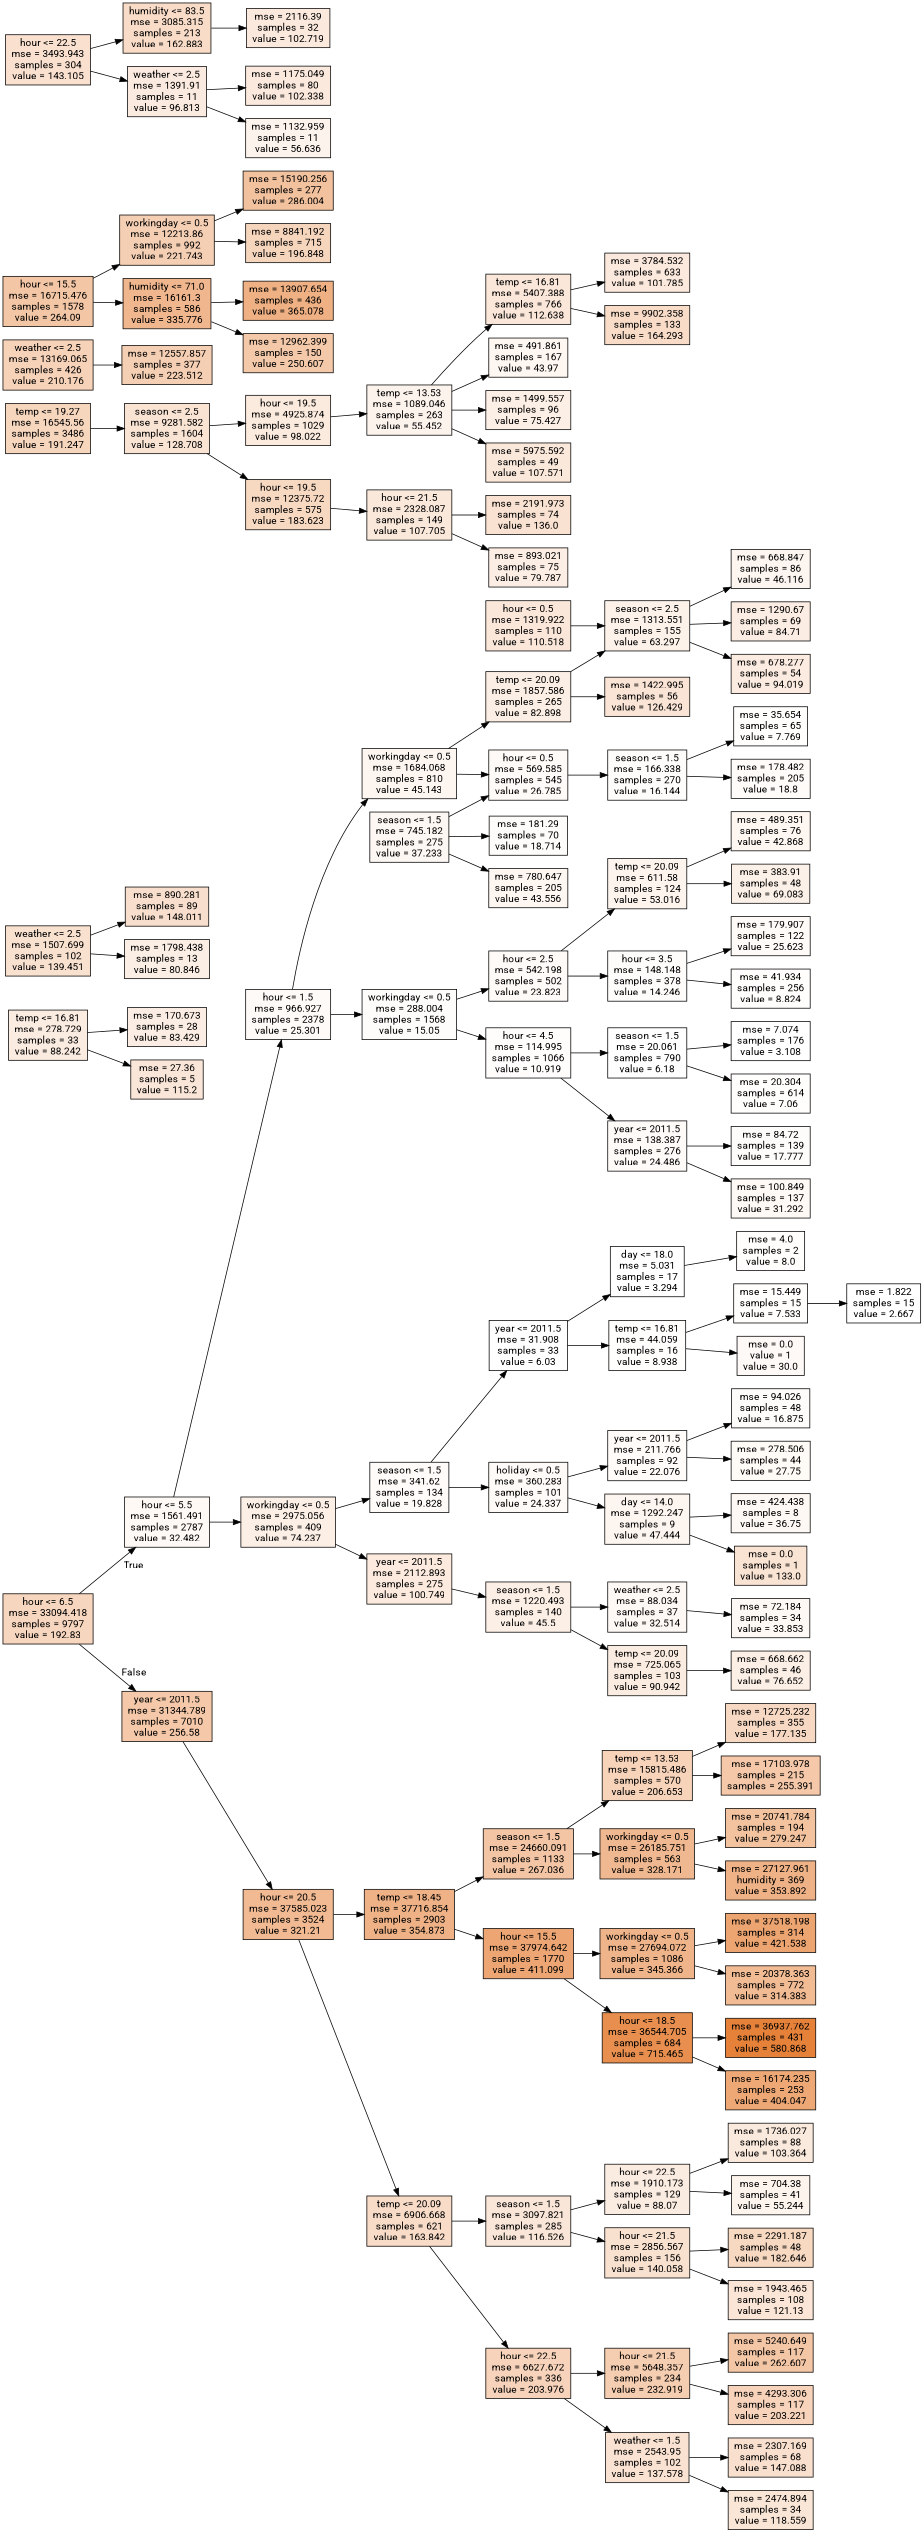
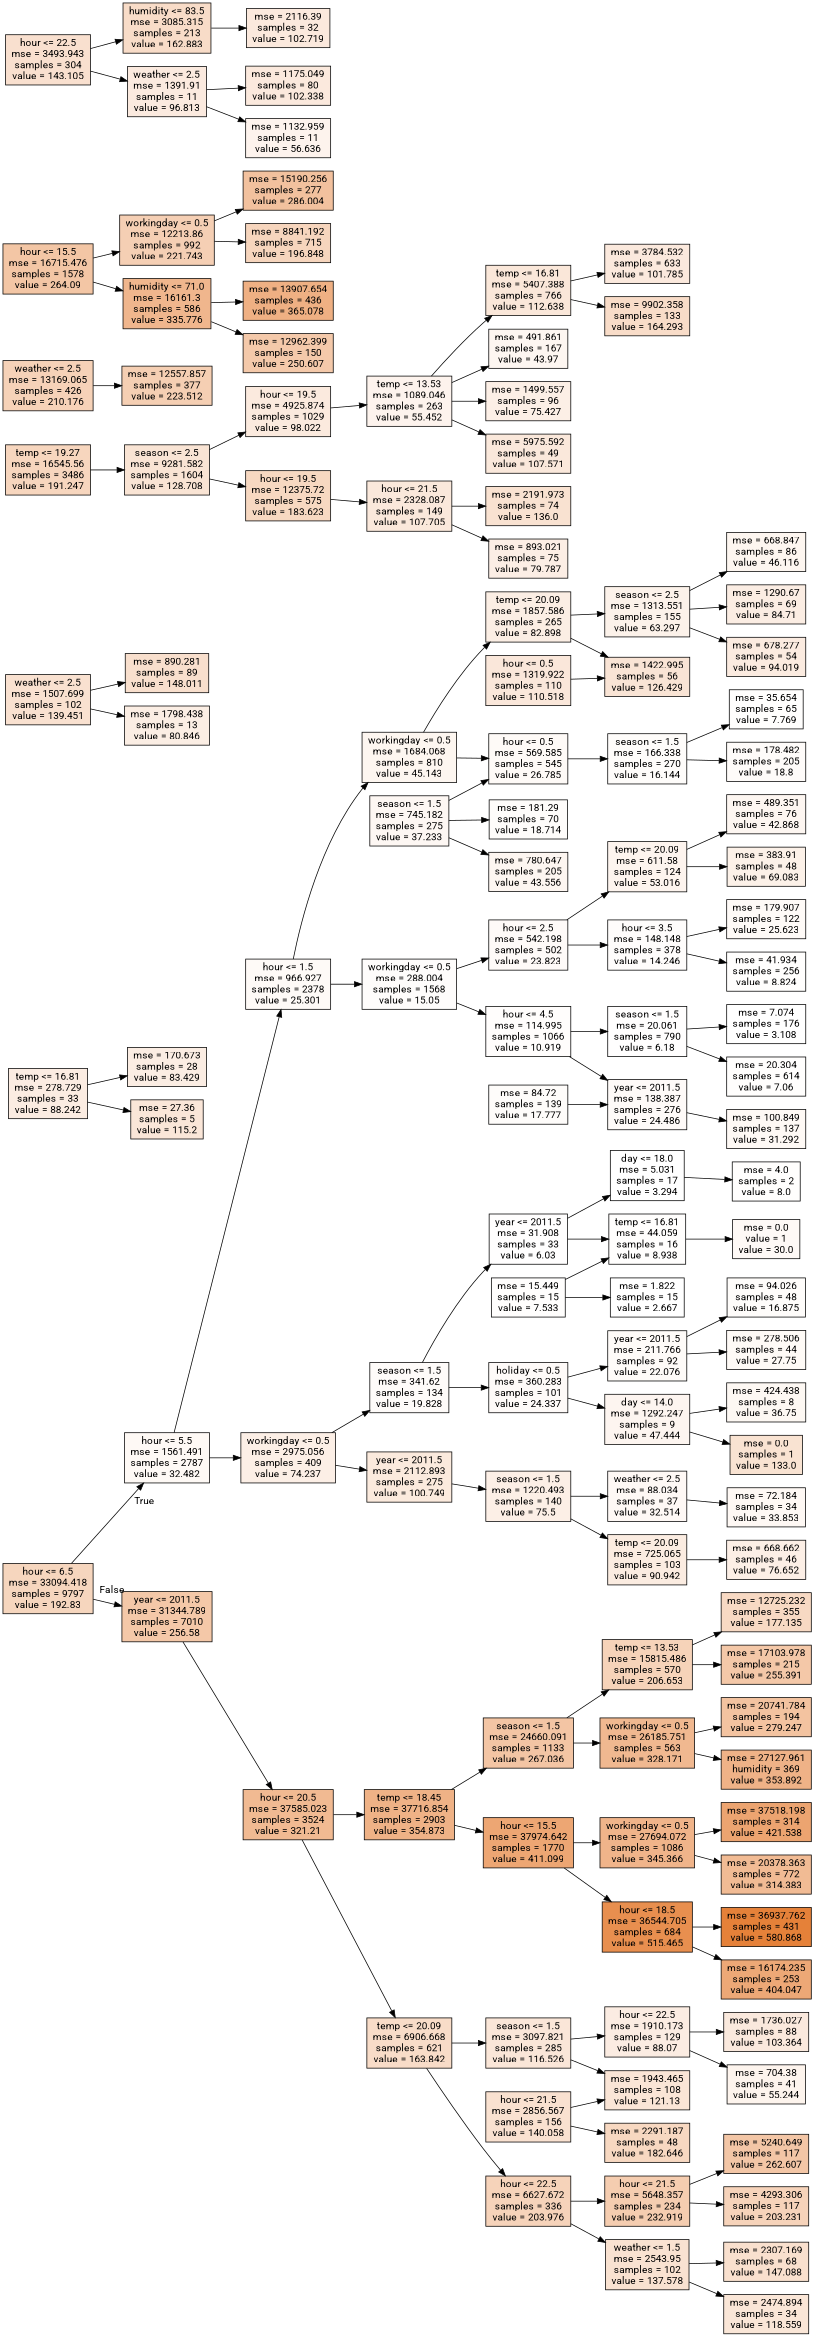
  digraph {
    fontname=Roboto
    rankdir=LR
    node [color=black fillcolor="#fffefd" fontname=Roboto shape=box style=filled]
    edge [fontname=Roboto]
    n1 [fillcolor="#f6d6be" label="hour <= 6.5\nmse = 33094.418\nsamples = 9797\nvalue = 192.83"]
    n2 [fillcolor="#fef9f5" label="hour <= 5.5\nmse = 1561.491\nsamples = 2787\nvalue = 32.482"]
    n3 [fillcolor="#f4c8a8" label="year <= 2011.5\nmse = 31344.789\nsamples = 7010\nvalue = 256.58"]
    n4 [fillcolor="#fefaf7" label="hour <= 1.5\nmse = 966.927\nsamples = 2378\nvalue = 25.301"]
    n5 [fillcolor="#fcefe6" label="workingday <= 0.5\nmse = 2975.056\nsamples = 409\nvalue = 74.237"]
    n6 [fillcolor="#f1ba92" label="hour <= 20.5\nmse = 37585.023\nsamples = 3524\nvalue = 321.21"]
    n7 [fillcolor="#fdf6f0" label="workingday <= 0.5\nmse = 1684.068\nsamples = 810\nvalue = 45.143"]
    n8 [fillcolor="#fefcfb" label="workingday <= 0.5\nmse = 288.004\nsamples = 1568\nvalue = 15.05"]
    n9 [fillcolor="#fefbf9" label="season <= 1.5\nmse = 341.62\nsamples = 134\nvalue = 19.828"]
    n10 [fillcolor="#fbeadd" label="year <= 2011.5\nmse = 2112.893\nsamples = 275\nvalue = 100.749"]
    n11 [fillcolor="#fbeee4" label="temp <= 20.09\nmse = 1857.586\nsamples = 265\nvalue = 82.898"]
    n12 [fillcolor="#fefaf7" label="hour <= 0.5\nmse = 569.585\nsamples = 545\nvalue = 26.785"]
    n13 [fillcolor="#fefaf8" label="hour <= 2.5\nmse = 542.198\nsamples = 502\nvalue = 23.823"]
    n14 [fillcolor="#fffdfc" label="hour <= 4.5\nmse = 114.995\nsamples = 1066\nvalue = 10.919"]
    n15 [fillcolor="#fcf2ea" label="season <= 2.5\nmse = 1313.551\nsamples = 155\nvalue = 63.297"]
    n16 [fillcolor="#f9e4d5" label="mse = 1422.995\nsamples = 56\nvalue = 126.429"]
    n17 [fillcolor="#fefcfa" label="season <= 1.5\nmse = 166.338\nsamples = 270\nvalue = 16.144"]
    n18 [fillcolor="#fdf6f0" label="mse = 668.847\nsamples = 86\nvalue = 46.116"]
    n19 [fillcolor="#fbede3" label="mse = 1290.67\nsamples = 69\nvalue = 84.71"]
    n20 [fillcolor="#fbebe0" label="mse = 678.277\nsamples = 54\nvalue = 94.019"]
    n21 [fillcolor="#fae7da" label="hour <= 0.5\nmse = 1319.922\nsamples = 110\nvalue = 110.518"]
    n22 [fillcolor="#fdf7f3" label="season <= 1.5\nmse = 745.182\nsamples = 275\nvalue = 37.233"]
    n23 [fillcolor="#fefcfa" label="mse = 181.29\nsamples = 70\nvalue = 18.714"]
    n24 [fillcolor="#fdf6f1" label="mse = 780.647\nsamples = 205\nvalue = 43.556"]
    n25 [label="mse = 35.654\nsamples = 65\nvalue = 7.769"]
    n26 [fillcolor="#fefbf9" label="mse = 178.482\nsamples = 205\nvalue = 18.8"]
    n27 [fillcolor="#fdf4ee" label="temp <= 20.09\nmse = 611.58\nsamples = 124\nvalue = 53.016"]
    n28 [fillcolor="#fefcfb" label="hour <= 3.5\nmse = 148.148\nsamples = 378\nvalue = 14.246"]
    n29 [fillcolor="#fffefe" label="season <= 1.5\nmse = 20.061\nsamples = 790\nvalue = 6.18"]
    n30 [fillcolor="#fefaf8" label="year <= 2011.5\nmse = 138.387\nsamples = 276\nvalue = 24.486"]
    n31 [fillcolor="#fdf6f1" label="mse = 489.351\nsamples = 76\nvalue = 42.868"]
    n32 [fillcolor="#fcf1e8" label="mse = 383.91\nsamples = 48\nvalue = 69.083"]
    n33 [fillcolor="#fefaf7" label="mse = 179.907\nsamples = 122\nvalue = 25.623"]
    n34 [label="mse = 41.934\nsamples = 256\nvalue = 8.824"]
    n35 [fillcolor="#ffffff" label="mse = 7.074\nsamples = 176\nvalue = 3.108"]
    n36 [label="mse = 20.304\nsamples = 614\nvalue = 7.06"]
    n37 [fillcolor="#fefcfa" label="mse = 84.72\nsamples = 139\nvalue = 17.777"]
    n38 [fillcolor="#fef9f5" label="mse = 100.849\nsamples = 137\nvalue = 31.292"]
    n39 [fillcolor="#fffefe" label="year <= 2011.5\nmse = 31.908\nsamples = 33\nvalue = 6.03"]
    n40 [fillcolor="#fefaf8" label="holiday <= 0.5\nmse = 360.283\nsamples = 101\nvalue = 24.337"]
-   n41 [fillcolor="#fcefe6" label="season <= 1.5\nmse = 1220.493\nsamples = 140\nvalue = 45.5"]
+   n41 [fillcolor="#fcefe6" label="season <= 1.5\nmse = 1220.493\nsamples = 140\nvalue = 75.5"]
    n42 [fillcolor="#ffffff" label="day <= 18.0\nmse = 5.031\nsamples = 17\nvalue = 3.294"]
    n43 [label="temp <= 16.81\nmse = 44.059\nsamples = 16\nvalue = 8.938"]
    n44 [fillcolor="#fefbf8" label="year <= 2011.5\nmse = 211.766\nsamples = 92\nvalue = 22.076"]
    n45 [fillcolor="#fdf5f0" label="day <= 14.0\nmse = 1292.247\nsamples = 9\nvalue = 47.444"]
    n46 [label="mse = 4.0\nsamples = 2\nvalue = 8.0"]
    n47 [label="mse = 15.449\nsamples = 15\nvalue = 7.533"]
    n48 [fillcolor="#fef9f6" label="mse = 0.0\nvalue = 1\nvalue = 30.0"]
    n49 [fillcolor="#ffffff" label="mse = 1.822\nsamples = 15\nvalue = 2.667"]
    n50 [fillcolor="#fefcfa" label="mse = 94.026\nsamples = 48\nvalue = 16.875"]
    n51 [fillcolor="#fefaf6" label="mse = 278.506\nsamples = 44\nvalue = 27.75"]
    n52 [fillcolor="#fdf8f3" label="mse = 424.438\nsamples = 8\nvalue = 36.75"]
    n53 [fillcolor="#f9e3d2" label="mse = 0.0\nsamples = 1\nvalue = 133.0"]
    n54 [fillcolor="#fef8f5" label="weather <= 2.5\nmse = 88.034\nsamples = 37\nvalue = 32.514"]
    n55 [fillcolor="#fbece1" label="temp <= 20.09\nmse = 725.065\nsamples = 103\nvalue = 90.942"]
    n56 [fillcolor="#fef8f4" label="mse = 72.184\nsamples = 34\nvalue = 33.853"]
    n57 [fillcolor="#fcefe6" label="mse = 668.662\nsamples = 46\nvalue = 76.652"]
    n58 [fillcolor="#fbece2" label="temp <= 16.81\nmse = 278.729\nsamples = 33\nvalue = 88.242"]
    n59 [fillcolor="#fbede3" label="mse = 170.673\nsamples = 28\nvalue = 83.429"]
    n60 [fillcolor="#fae6d8" label="mse = 27.36\nsamples = 5\nvalue = 115.2"]
    n61 [fillcolor="#f9e1d0" label="weather <= 2.5\nmse = 1507.699\nsamples = 102\nvalue = 139.451"]
    n62 [fillcolor="#f8dfcd" label="mse = 890.281\nsamples = 89\nvalue = 148.011"]
    n63 [fillcolor="#fbeee4" label="mse = 1798.438\nsamples = 13\nvalue = 80.846"]
    n64 [fillcolor="#f7d6be" label="temp <= 19.27\nmse = 16545.56\nsamples = 3486\nvalue = 191.247"]
    n65 [fillcolor="#f9e4d4" label="season <= 2.5\nmse = 9281.582\nsamples = 1604\nvalue = 128.708"]
    n66 [fillcolor="#efb286" label="temp <= 18.45\nmse = 37716.854\nsamples = 2903\nvalue = 354.873"]
    n67 [fillcolor="#f8dcc8" label="temp <= 20.09\nmse = 6906.668\nsamples = 621\nvalue = 163.842"]
    n68 [fillcolor="#fbeade" label="hour <= 19.5\nmse = 4925.874\nsamples = 1029\nvalue = 98.022"]
    n69 [fillcolor="#f7d8c1" label="hour <= 19.5\nmse = 12375.72\nsamples = 575\nvalue = 183.623"]
    n70 [fillcolor="#fdf3ed" label="temp <= 13.53\nmse = 1089.046\nsamples = 263\nvalue = 55.452"]
    n71 [fillcolor="#fae8db" label="hour <= 21.5\nmse = 2328.087\nsamples = 149\nvalue = 107.705"]
    n72 [fillcolor="#fae7d9" label="temp <= 16.81\nmse = 5407.388\nsamples = 766\nvalue = 112.638"]
    n73 [fillcolor="#fbe9dd" label="mse = 3784.532\nsamples = 633\nvalue = 101.785"]
    n74 [fillcolor="#f8dcc8" label="mse = 9902.358\nsamples = 133\nvalue = 164.293"]
    n75 [fillcolor="#fdf6f1" label="mse = 491.861\nsamples = 167\nvalue = 43.97"]
    n76 [fillcolor="#fcefe6" label="mse = 1499.557\nsamples = 96\nvalue = 75.427"]
    n77 [fillcolor="#fae8db" label="mse = 5975.592\nsamples = 49\nvalue = 107.571"]
    n78 [fillcolor="#f6d2b8" label="weather <= 2.5\nmse = 13169.065\nsamples = 426\nvalue = 210.176"]
    n79 [fillcolor="#f5cfb3" label="mse = 12557.857\nsamples = 377\nvalue = 223.512"]
    n80 [fillcolor="#f9e2d1" label="mse = 2191.973\nsamples = 74\nvalue = 136.0"]
    n81 [fillcolor="#fceee5" label="mse = 893.021\nsamples = 75\nvalue = 79.787"]
    n82 [fillcolor="#f3c6a5" label="hour <= 15.5\nmse = 16715.476\nsamples = 1578\nvalue = 264.09"]
    n83 [fillcolor="#f5cfb4" label="workingday <= 0.5\nmse = 12213.86\nsamples = 992\nvalue = 221.743"]
    n84 [fillcolor="#f0b68d" label="humidity <= 71.0\nmse = 16161.3\nsamples = 586\nvalue = 335.776"]
    n85 [fillcolor="#f9e0cf" label="hour <= 22.5\nmse = 3493.943\nsamples = 304\nvalue = 143.105"]
    n86 [fillcolor="#f8dcc8" label="humidity <= 83.5\nmse = 3085.315\nsamples = 213\nvalue = 162.883"]
    n87 [fillcolor="#fbeadf" label="weather <= 2.5\nmse = 1391.91\nsamples = 11\nvalue = 96.813"]
    n88 [fillcolor="#f2c19e" label="mse = 15190.256\nsamples = 277\nvalue = 286.004"]
    n89 [fillcolor="#f6d5bd" label="mse = 8841.192\nsamples = 715\nvalue = 196.848"]
    n90 [fillcolor="#efb083" label="mse = 13907.654\nsamples = 436\nvalue = 365.078"]
    n91 [fillcolor="#f4c9aa" label="mse = 12962.399\nsamples = 150\nvalue = 250.607"]
    n92 [fillcolor="#fbe9dd" label="mse = 2116.39\nsamples = 32\nvalue = 102.719"]
    n93 [fillcolor="#fbe9dd" label="mse = 1175.049\nsamples = 80\nvalue = 102.338"]
    n94 [fillcolor="#fdf3ed" label="mse = 1132.959\nsamples = 11\nvalue = 56.636"]
    n95 [fillcolor="#f3c5a4" label="season <= 1.5\nmse = 24660.091\nsamples = 1133\nvalue = 267.036"]
    n96 [fillcolor="#eda673" label="hour <= 15.5\nmse = 37974.642\nsamples = 1770\nvalue = 411.099"]
    n97 [fillcolor="#fae6d8" label="season <= 1.5\nmse = 3097.821\nsamples = 285\nvalue = 116.526"]
    n98 [fillcolor="#f6d3ba" label="hour <= 22.5\nmse = 6627.672\nsamples = 336\nvalue = 203.976"]
    n99 [fillcolor="#f6d3b9" label="temp <= 13.53\nmse = 15815.486\nsamples = 570\nvalue = 206.653"]
    n100 [fillcolor="#f0b890" label="workingday <= 0.5\nmse = 26185.751\nsamples = 563\nvalue = 328.171"]
    n101 [fillcolor="#f0b48a" label="workingday <= 0.5\nmse = 27694.072\nsamples = 1086\nvalue = 345.366"]
-   n102 [fillcolor="#e88f4f" label="hour <= 18.5\nmse = 36544.705\nsamples = 684\nvalue = 715.465"]
+   n102 [fillcolor="#e88f4f" label="hour <= 18.5\nmse = 36544.705\nsamples = 684\nvalue = 515.465"]
    n103 [fillcolor="#f7d9c3" label="mse = 12725.232\nsamples = 355\nvalue = 177.135"]
-   n104 [fillcolor="#f4c8a8" label="mse = 17103.978\nsamples = 215\nsamples = 255.391"]
+   n104 [fillcolor="#f4c8a8" label="mse = 17103.978\nsamples = 215\nvalue = 255.391"]
    n105 [fillcolor="#f3c3a0" label="mse = 20741.784\nsamples = 194\nvalue = 279.247"]
    n106 [fillcolor="#efb287" label="mse = 27127.961\nhumidity = 369\nvalue = 353.892"]
    n107 [fillcolor="#eca470" label="mse = 37518.198\nsamples = 314\nvalue = 421.538"]
    n108 [fillcolor="#f1bb94" label="mse = 20378.363\nsamples = 772\nvalue = 314.383"]
    n109 [fillcolor="#e58139" label="mse = 36937.762\nsamples = 431\nvalue = 580.868"]
    n110 [fillcolor="#eda876" label="mse = 16174.235\nsamples = 253\nvalue = 404.047"]
    n111 [fillcolor="#fbece2" label="hour <= 22.5\nmse = 1910.173\nsamples = 129\nvalue = 88.07"]
    n112 [fillcolor="#f9e1d0" label="hour <= 21.5\nmse = 2856.567\nsamples = 156\nvalue = 140.058"]
    n113 [fillcolor="#f5cdb0" label="hour <= 21.5\nmse = 5648.357\nsamples = 234\nvalue = 232.919"]
    n114 [fillcolor="#f9e2d1" label="weather <= 1.5\nmse = 2543.95\nsamples = 102\nvalue = 137.578"]
    n115 [fillcolor="#fae9dd" label="mse = 1736.027\nsamples = 88\nvalue = 103.364"]
    n116 [fillcolor="#fdf4ed" label="mse = 704.38\nsamples = 41\nvalue = 55.244"]
    n117 [fillcolor="#f7d8c1" label="mse = 2291.187\nsamples = 48\nvalue = 182.646"]
    n118 [fillcolor="#fae5d6" label="mse = 1943.465\nsamples = 108\nvalue = 121.13"]
    n119 [fillcolor="#f3c6a6" label="mse = 5240.649\nsamples = 117\nvalue = 262.607"]
-   n120 [fillcolor="#f6d3ba" label="mse = 4293.306\nsamples = 117\nvalue = 203.221"]
+   n120 [fillcolor="#f6d3ba" label="mse = 4293.306\nsamples = 117\nvalue = 203.231"]
    n121 [fillcolor="#f9e0ce" label="mse = 2307.169\nsamples = 68\nvalue = 147.088"]
    n122 [fillcolor="#fae6d7" label="mse = 2474.894\nsamples = 34\nvalue = 118.559"]
    n1 -> n2 [headlabel=True labelangle=45 labeldistance=2.5]
    n1 -> n3 [headlabel=False labelangle=-45 labeldistance=2.5]
    n2 -> n4
    n2 -> n5
    n3 -> n6
    n4 -> n7
    n4 -> n8
    n5 -> n9
    n5 -> n10
    n6 -> n66
    n6 -> n67
    n7 -> n11
    n7 -> n12
    n8 -> n13
    n8 -> n14
    n9 -> n39
    n9 -> n40
    n10 -> n41
    n11 -> n15
    n11 -> n16
    n12 -> n17
    n13 -> n27
    n13 -> n28
    n14 -> n29
    n14 -> n30
    n15 -> n18
    n15 -> n19
    n15 -> n20
    n17 -> n25
    n17 -> n26
-   n21 -> n15
+   n21 -> n16
    n22 -> n12
    n22 -> n23
    n22 -> n24
    n27 -> n31
    n27 -> n32
    n28 -> n33
    n28 -> n34
    n29 -> n35
    n29 -> n36
-   n30 -> n37
+   n37 -> n30
    n30 -> n38
    n39 -> n42
    n39 -> n43
    n40 -> n44
    n40 -> n45
    n41 -> n54
    n41 -> n55
    n42 -> n46
-   n43 -> n47
+   n47 -> n43
    n43 -> n48
    n44 -> n50
    n44 -> n51
    n45 -> n52
    n45 -> n53
    n47 -> n49
    n54 -> n56
    n55 -> n57
    n58 -> n59
    n58 -> n60
    n61 -> n62
    n61 -> n63
    n64 -> n65
    n65 -> n68
    n65 -> n69
    n66 -> n95
    n66 -> n96
    n67 -> n97
    n67 -> n98
    n68 -> n70
    n69 -> n71
    n70 -> n72
    n70 -> n75
    n70 -> n76
    n70 -> n77
    n71 -> n80
    n71 -> n81
    n72 -> n73
    n72 -> n74
    n78 -> n79
    n82 -> n83
    n82 -> n84
    n83 -> n88
    n83 -> n89
    n84 -> n90
    n84 -> n91
    n85 -> n86
    n85 -> n87
    n86 -> n92
    n87 -> n93
    n87 -> n94
    n95 -> n99
    n95 -> n100
    n96 -> n101
    n96 -> n102
    n97 -> n111
-   n97 -> n112
+   n97 -> n118
    n98 -> n113
    n98 -> n114
    n99 -> n103
    n99 -> n104
    n100 -> n105
    n100 -> n106
    n101 -> n107
    n101 -> n108
    n102 -> n109
    n102 -> n110
    n111 -> n115
    n111 -> n116
    n112 -> n117
    n112 -> n118
    n113 -> n119
    n113 -> n120
    n114 -> n121
    n114 -> n122
  }
